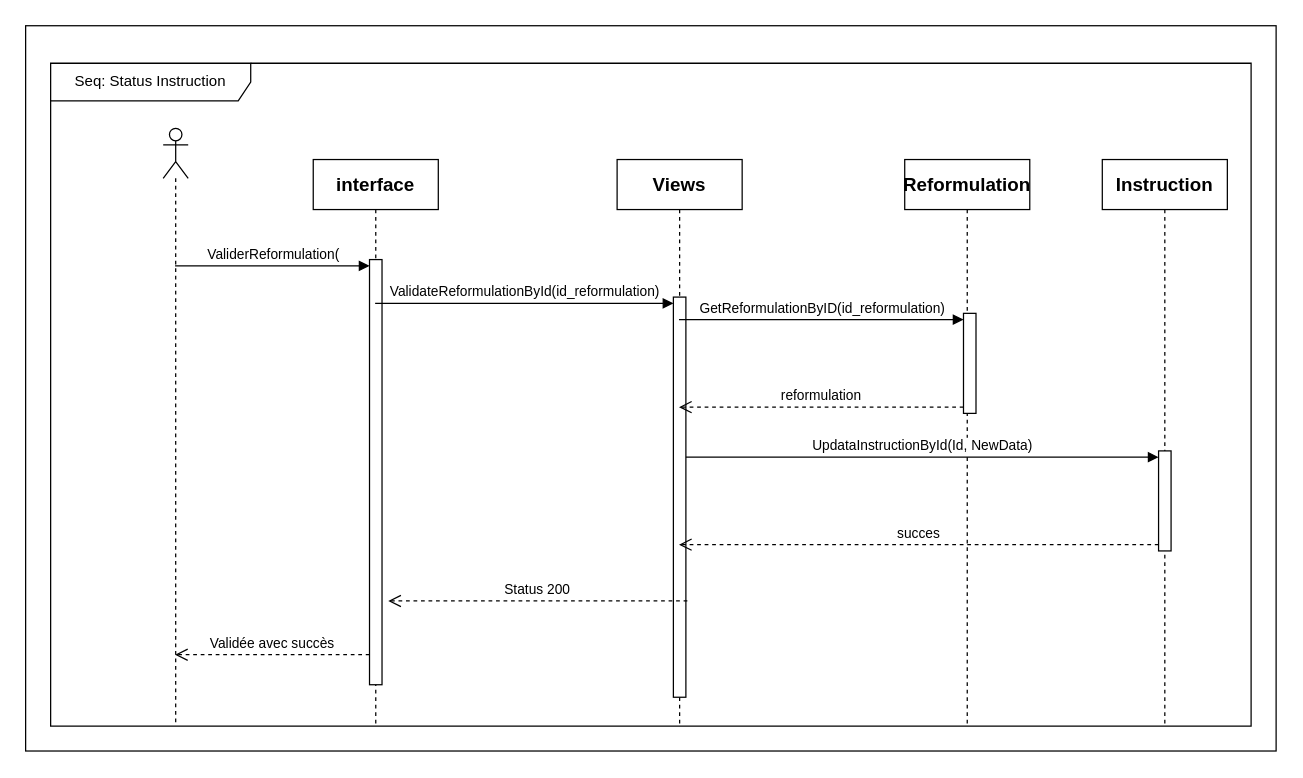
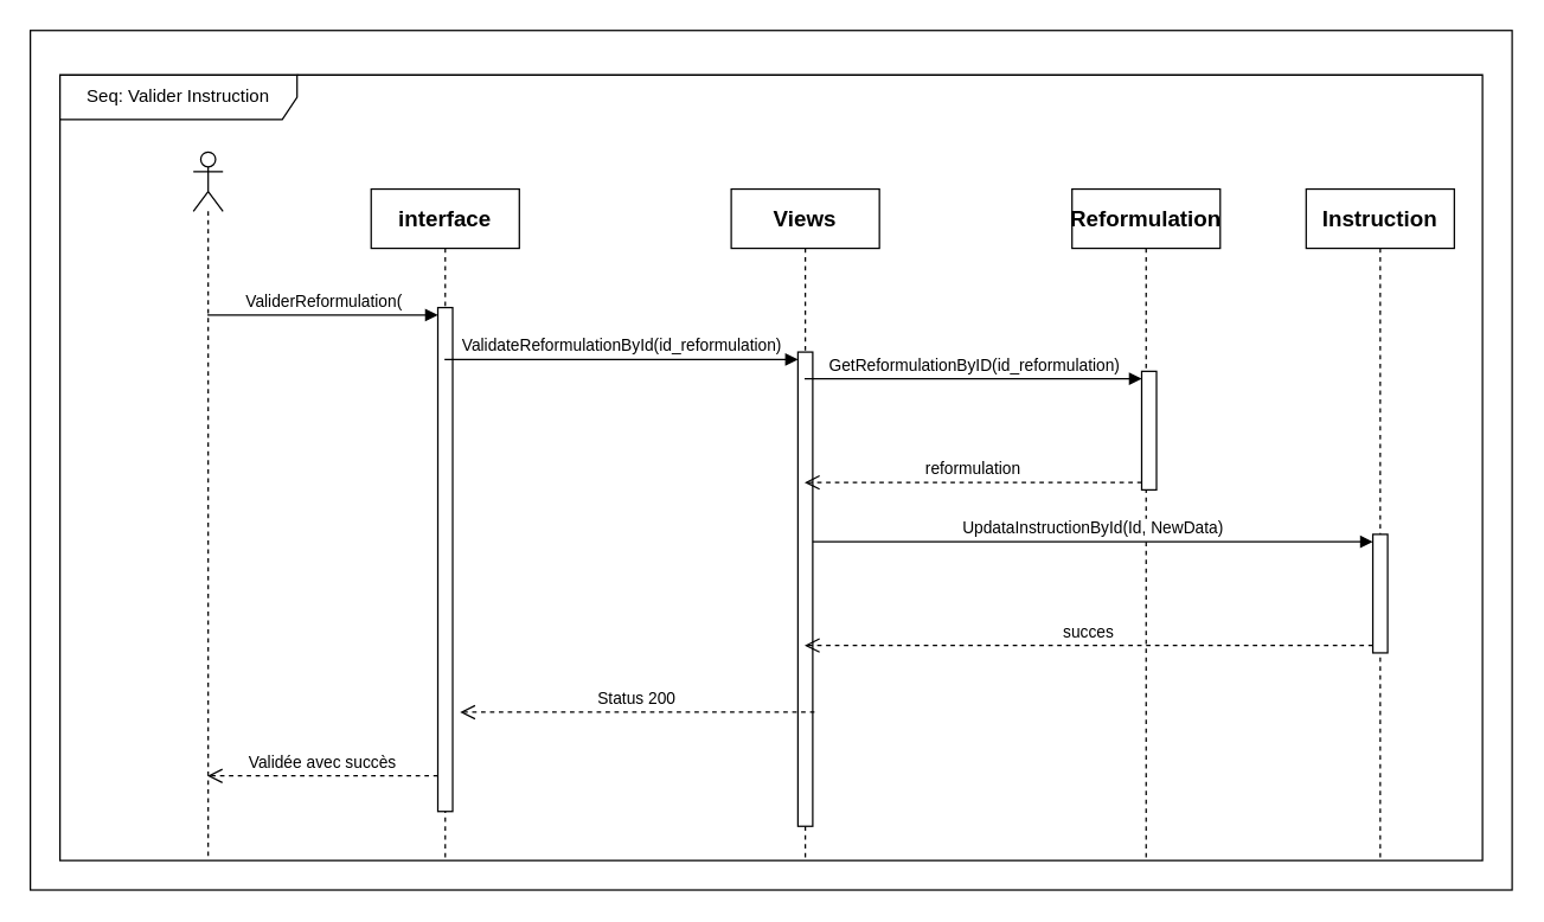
  <mxCell id="0" />
  <mxCell id="1" parent="0" />
  <mxCell id="2" value="" style="rounded=0;whiteSpace=wrap;html=1;" vertex="1" parent="1"><mxGeometry x="20" y="20" width="1000" height="580" as="geometry" /></mxCell>
  <mxCell id="3" value="" style="shape=umlLifeline;perimeter=lifelinePerimeter;whiteSpace=wrap;html=1;container=1;dropTarget=0;collapsible=0;recursiveResize=0;outlineConnect=0;portConstraint=eastwest;newEdgeStyle={&quot;curved&quot;:0,&quot;rounded&quot;:0};participant=umlActor;" vertex="1" parent="1"><mxGeometry x="130" y="102" width="20" height="478" as="geometry" /></mxCell>
  <mxCell id="4" value="&lt;b&gt;&lt;font style=&quot;font-size: 15px;&quot;&gt;interface&lt;/font&gt;&lt;/b&gt;" style="shape=umlLifeline;perimeter=lifelinePerimeter;whiteSpace=wrap;html=1;container=1;dropTarget=0;collapsible=0;recursiveResize=0;outlineConnect=0;portConstraint=eastwest;newEdgeStyle={&quot;curved&quot;:0,&quot;rounded&quot;:0};" vertex="1" parent="1"><mxGeometry x="250" y="127" width="100" height="453" as="geometry" /></mxCell>
  <mxCell id="5" value="" style="html=1;points=[[0,0,0,0,5],[0,1,0,0,-5],[1,0,0,0,5],[1,1,0,0,-5]];perimeter=orthogonalPerimeter;outlineConnect=0;targetShapes=umlLifeline;portConstraint=eastwest;newEdgeStyle={&quot;curved&quot;:0,&quot;rounded&quot;:0};" vertex="1" parent="4"><mxGeometry x="45" y="80" width="10" height="340" as="geometry" /></mxCell>
  <mxCell id="6" value="&lt;font style=&quot;font-size: 15px;&quot;&gt;&lt;b&gt;Views&lt;/b&gt;&lt;/font&gt;" style="shape=umlLifeline;perimeter=lifelinePerimeter;whiteSpace=wrap;html=1;container=1;dropTarget=0;collapsible=0;recursiveResize=0;outlineConnect=0;portConstraint=eastwest;newEdgeStyle={&quot;curved&quot;:0,&quot;rounded&quot;:0};" vertex="1" parent="1"><mxGeometry x="493" y="127" width="100" height="453" as="geometry" /></mxCell>
  <mxCell id="7" value="" style="html=1;points=[[0,0,0,0,5],[0,1,0,0,-5],[1,0,0,0,5],[1,1,0,0,-5]];perimeter=orthogonalPerimeter;outlineConnect=0;targetShapes=umlLifeline;portConstraint=eastwest;newEdgeStyle={&quot;curved&quot;:0,&quot;rounded&quot;:0};" vertex="1" parent="6"><mxGeometry x="45" y="110" width="10" height="320" as="geometry" /></mxCell>
  <mxCell id="8" value="&lt;font style=&quot;font-size: 15px;&quot;&gt;&lt;b&gt;Reformulation&lt;/b&gt;&lt;/font&gt;" style="shape=umlLifeline;perimeter=lifelinePerimeter;whiteSpace=wrap;html=1;container=1;dropTarget=0;collapsible=0;recursiveResize=0;outlineConnect=0;portConstraint=eastwest;newEdgeStyle={&quot;curved&quot;:0,&quot;rounded&quot;:0};" vertex="1" parent="1"><mxGeometry x="723" y="127" width="100" height="453" as="geometry" /></mxCell>
  <mxCell id="9" value="" style="html=1;points=[[0,0,0,0,5],[0,1,0,0,-5],[1,0,0,0,5],[1,1,0,0,-5]];perimeter=orthogonalPerimeter;outlineConnect=0;targetShapes=umlLifeline;portConstraint=eastwest;newEdgeStyle={&quot;curved&quot;:0,&quot;rounded&quot;:0};" vertex="1" parent="8"><mxGeometry x="47" y="123" width="10" height="80" as="geometry" /></mxCell>
  <mxCell id="10" value="&lt;font style=&quot;font-size: 15px;&quot;&gt;&lt;b&gt;Instruction&lt;/b&gt;&lt;/font&gt;" style="shape=umlLifeline;perimeter=lifelinePerimeter;whiteSpace=wrap;html=1;container=1;dropTarget=0;collapsible=0;recursiveResize=0;outlineConnect=0;portConstraint=eastwest;newEdgeStyle={&quot;curved&quot;:0,&quot;rounded&quot;:0};" vertex="1" parent="1"><mxGeometry x="881" y="127" width="100" height="453" as="geometry" /></mxCell>
  <mxCell id="11" value="" style="html=1;points=[[0,0,0,0,5],[0,1,0,0,-5],[1,0,0,0,5],[1,1,0,0,-5]];perimeter=orthogonalPerimeter;outlineConnect=0;targetShapes=umlLifeline;portConstraint=eastwest;newEdgeStyle={&quot;curved&quot;:0,&quot;rounded&quot;:0};" vertex="1" parent="10"><mxGeometry x="45" y="233" width="10" height="80" as="geometry" /></mxCell>
  <mxCell id="12" value="ValiderReformulation(" style="html=1;verticalAlign=bottom;endArrow=block;curved=0;rounded=0;entryX=0;entryY=0;entryDx=0;entryDy=5;" edge="1" parent="1" source="3" target="5"><mxGeometry relative="1" as="geometry"><mxPoint x="111.833" y="212" as="sourcePoint" /></mxGeometry></mxCell>
  <mxCell id="13" value="Validée avec succès" style="html=1;verticalAlign=bottom;endArrow=open;dashed=1;endSize=8;curved=0;rounded=0;exitX=0;exitY=1;exitDx=0;exitDy=-5;" edge="1" parent="1" target="3"><mxGeometry relative="1" as="geometry"><mxPoint x="88.833" y="523" as="targetPoint" /><mxPoint x="295" y="523" as="sourcePoint" /></mxGeometry></mxCell>
  <mxCell id="14" value="ValidateReformulationById(id_reformulation)" style="html=1;verticalAlign=bottom;endArrow=block;curved=0;rounded=0;entryX=0;entryY=0;entryDx=0;entryDy=5;" edge="1" parent="1" source="4" target="7"><mxGeometry x="0.002" relative="1" as="geometry"><mxPoint x="413" y="242" as="sourcePoint" /><mxPoint as="offset" /></mxGeometry></mxCell>
  <mxCell id="15" value="Status 200" style="html=1;verticalAlign=bottom;endArrow=open;dashed=1;endSize=8;curved=0;rounded=0;exitX=0;exitY=1;exitDx=0;exitDy=-5;" edge="1" parent="1"><mxGeometry relative="1" as="geometry"><mxPoint x="310.003" y="480" as="targetPoint" /><mxPoint x="549.17" y="480" as="sourcePoint" /></mxGeometry></mxCell>
  <mxCell id="16" value="GetReformulationByID(id_reformulation)" style="html=1;verticalAlign=bottom;endArrow=block;curved=0;rounded=0;entryX=0;entryY=0;entryDx=0;entryDy=5;" edge="1" parent="1" source="6" target="9"><mxGeometry relative="1" as="geometry"><mxPoint x="700" y="255" as="sourcePoint" /></mxGeometry></mxCell>
  <mxCell id="17" value="reformulation" style="html=1;verticalAlign=bottom;endArrow=open;dashed=1;endSize=8;curved=0;rounded=0;exitX=0;exitY=1;exitDx=0;exitDy=-5;" edge="1" parent="1" source="9" target="6"><mxGeometry relative="1" as="geometry"><mxPoint x="700" y="325" as="targetPoint" /></mxGeometry></mxCell>
  <mxCell id="18" value="UpdataInstructionById(Id, NewData)" style="html=1;verticalAlign=bottom;endArrow=block;curved=0;rounded=0;entryX=0;entryY=0;entryDx=0;entryDy=5;" edge="1" parent="1" source="7" target="11"><mxGeometry relative="1" as="geometry"><mxPoint x="480" y="325" as="sourcePoint" /></mxGeometry></mxCell>
  <mxCell id="19" value="succes" style="html=1;verticalAlign=bottom;endArrow=open;dashed=1;endSize=8;curved=0;rounded=0;exitX=0;exitY=1;exitDx=0;exitDy=-5;" edge="1" parent="1" source="11" target="6"><mxGeometry relative="1" as="geometry"><mxPoint x="480" y="395" as="targetPoint" /></mxGeometry></mxCell>
- <mxCell id="20" value="Seq: Status Instruction" style="shape=umlFrame;whiteSpace=wrap;html=1;pointerEvents=0;recursiveResize=0;container=1;collapsible=0;width=160;" vertex="1" parent="1"><mxGeometry x="40" y="50" width="960" height="530" as="geometry" /></mxCell>
+ <mxCell id="20" value="Seq: Valider Instruction" style="shape=umlFrame;whiteSpace=wrap;html=1;pointerEvents=0;recursiveResize=0;container=1;collapsible=0;width=160;" vertex="1" parent="1"><mxGeometry x="40" y="50" width="960" height="530" as="geometry" /></mxCell>
